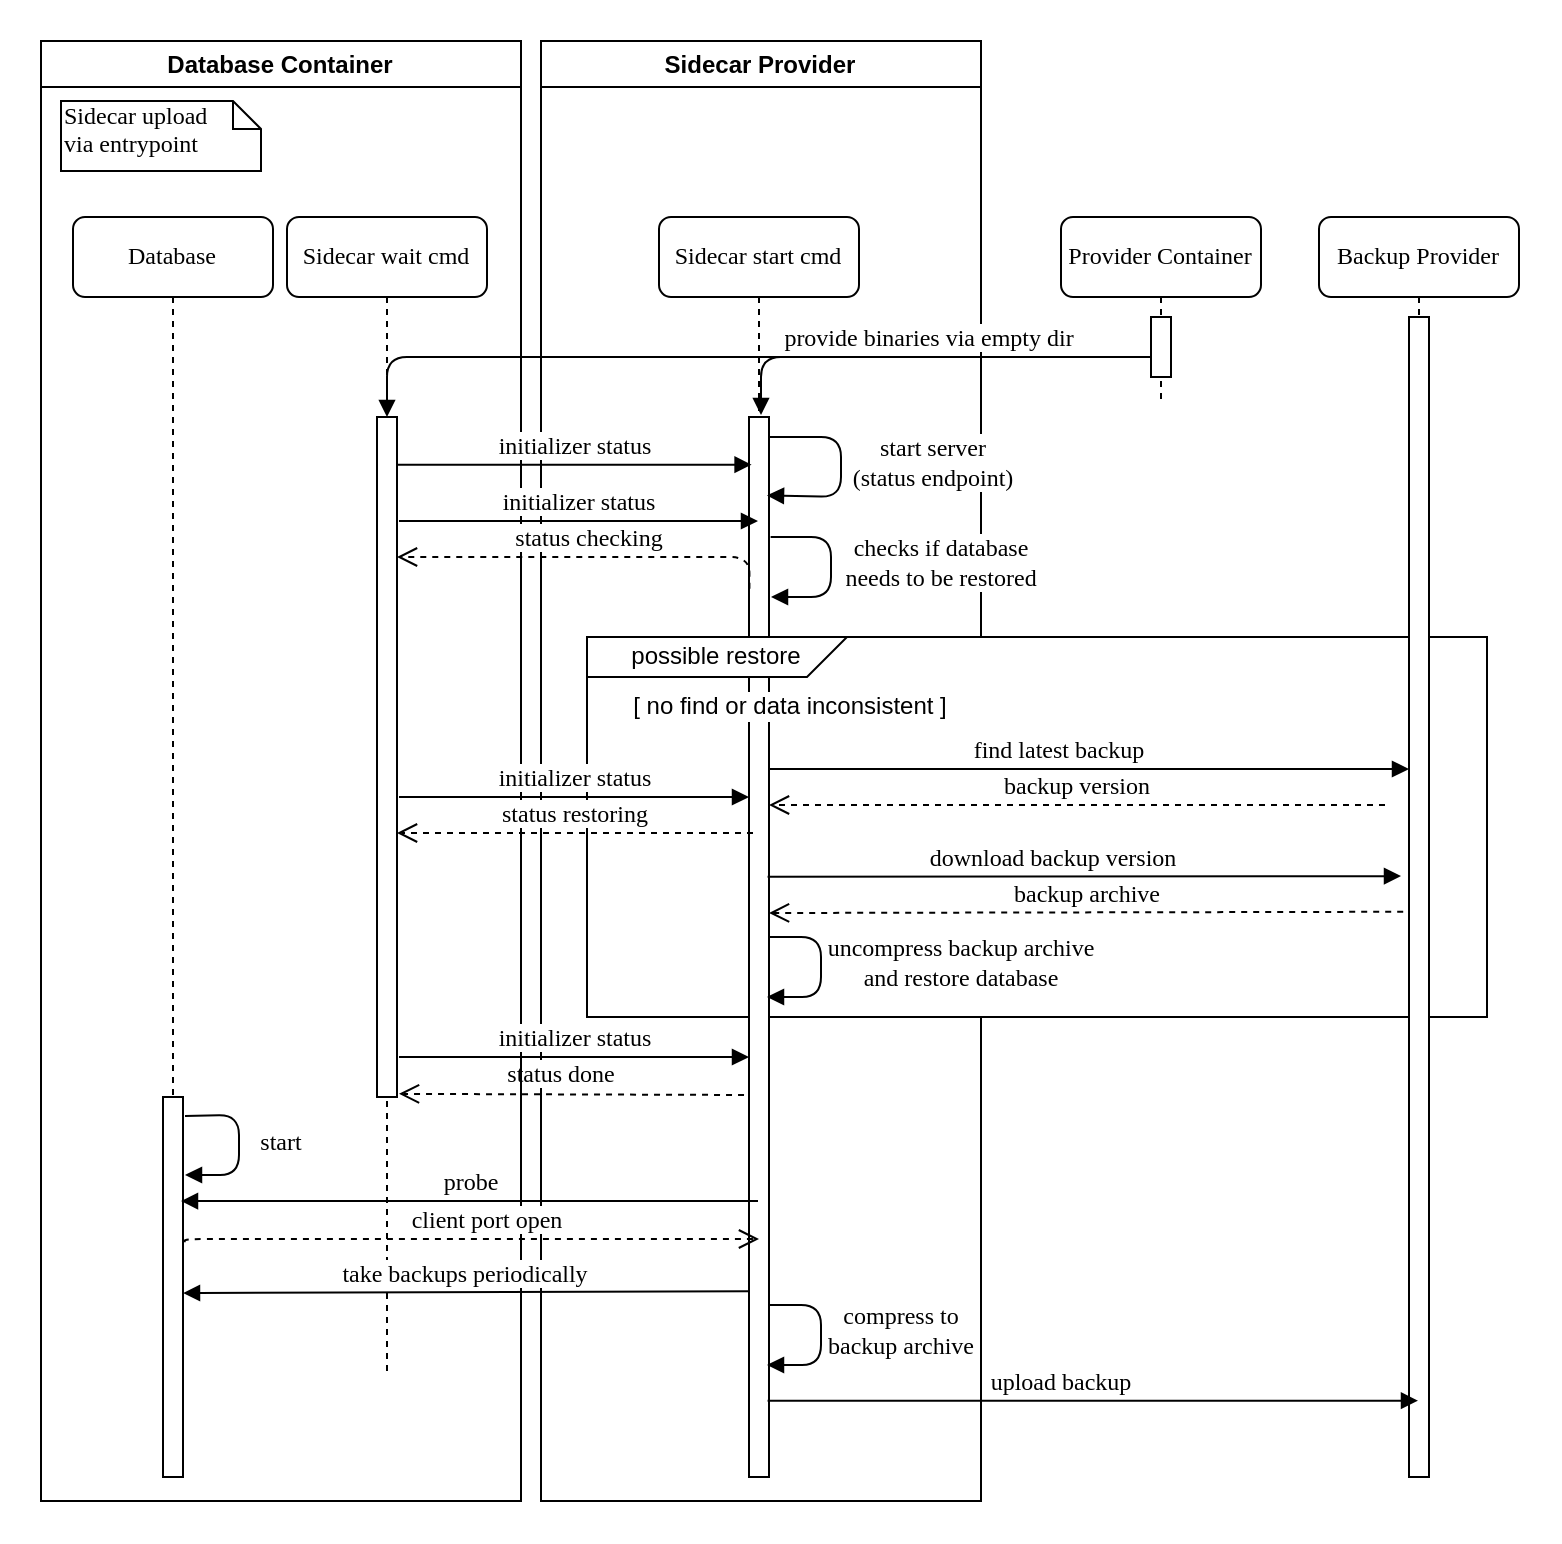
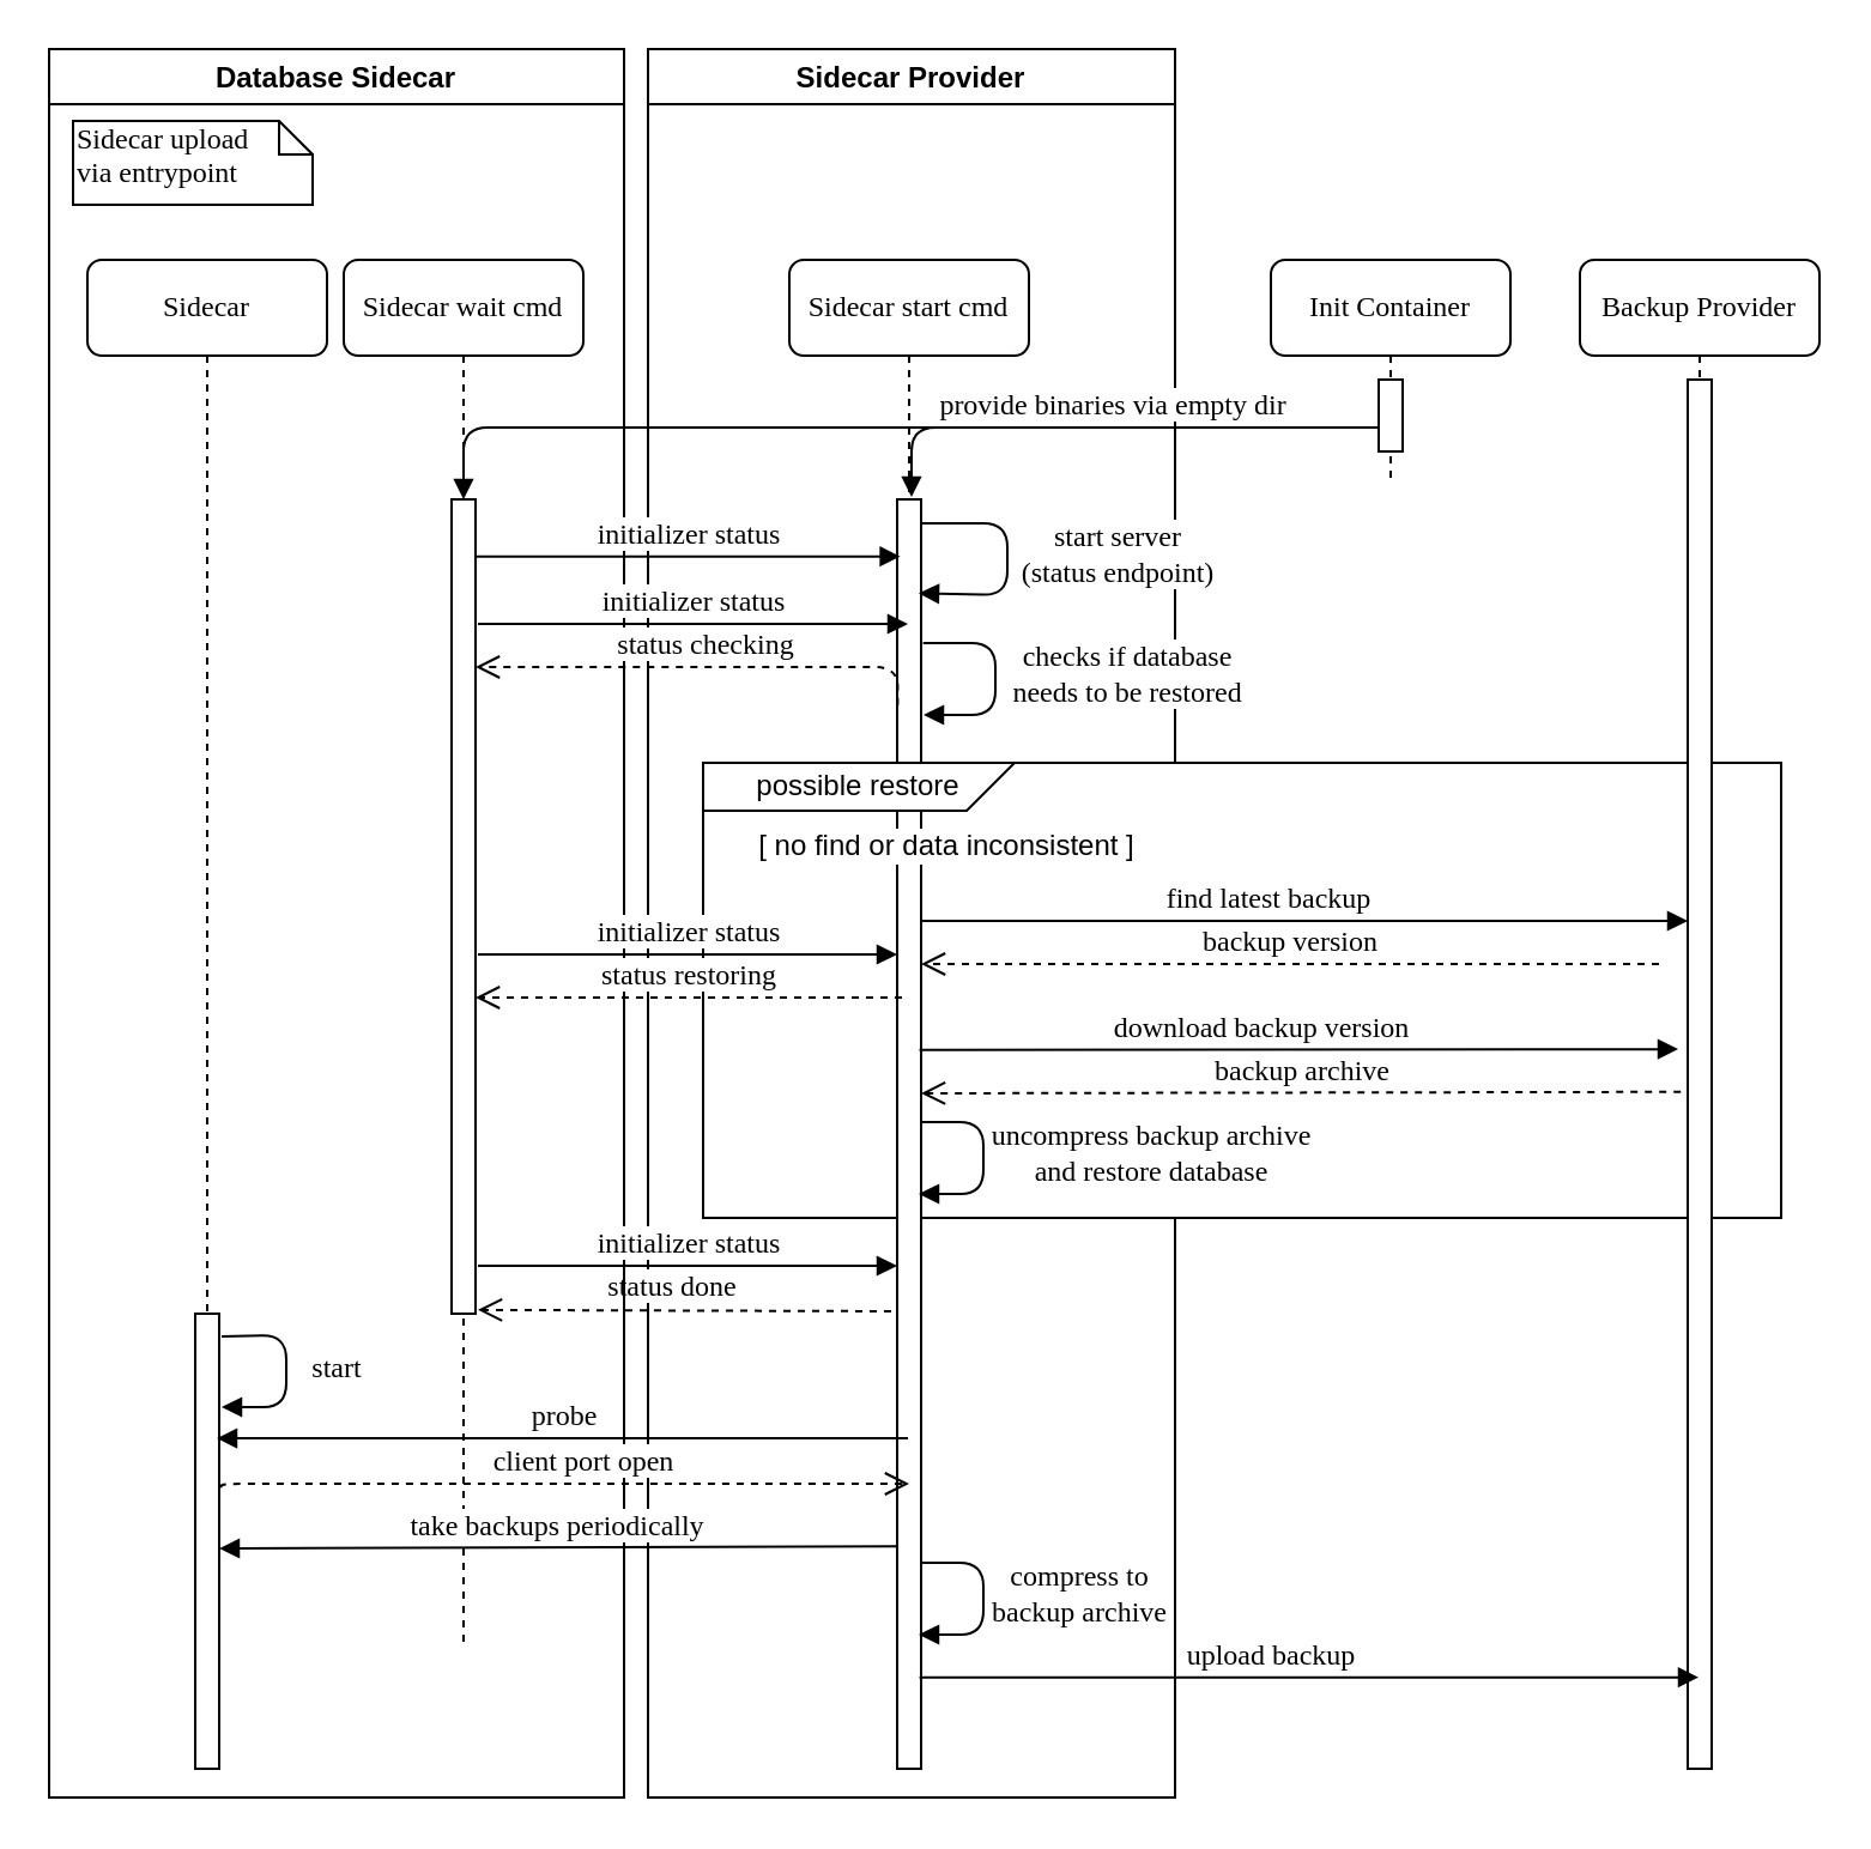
  <mxCell id="0" />
  <mxCell id="1" parent="0" />
  <mxCell id="2" value="Sidecar Provider" style="swimlane;labelBackgroundColor=#ffffff;" vertex="1" parent="1"><mxGeometry x="270" y="20" width="220" height="730" as="geometry" /></mxCell>
  <mxCell id="3" value="status done" style="html=1;verticalAlign=bottom;endArrow=open;dashed=1;endSize=8;labelBackgroundColor=#ffffff;fontFamily=Verdana;fontSize=12;edgeStyle=elbowEdgeStyle;elbow=vertical;exitX=-0.048;exitY=0.474;exitDx=0;exitDy=0;exitPerimeter=0;fontColor=#000000;" edge="1" parent="2"><mxGeometry x="0.061" relative="1" as="geometry"><mxPoint x="-71" y="526" as="targetPoint" /><Array as="points"><mxPoint x="144" y="526.43" /></Array><mxPoint x="101.52" y="526.99" as="sourcePoint" /><mxPoint as="offset" /></mxGeometry></mxCell>
  <mxCell id="4" value="" style="rounded=0;whiteSpace=wrap;html=1;" vertex="1" parent="1"><mxGeometry x="293" y="318" width="450" height="190" as="geometry" /></mxCell>
  <mxCell id="5" value="Sidecar start cmd" style="shape=umlLifeline;perimeter=lifelinePerimeter;whiteSpace=wrap;html=1;container=1;collapsible=0;recursiveResize=0;outlineConnect=0;rounded=1;shadow=0;comic=0;labelBackgroundColor=#ffffff;strokeWidth=1;fontFamily=Verdana;fontSize=12;align=center;" parent="1" vertex="1"><mxGeometry x="329" y="108" width="100" height="630" as="geometry" /></mxCell>
  <mxCell id="6" value="" style="html=1;points=[];perimeter=orthogonalPerimeter;rounded=0;shadow=0;comic=0;labelBackgroundColor=none;strokeWidth=1;fontFamily=Verdana;fontSize=12;align=center;" parent="5" vertex="1"><mxGeometry x="45" y="100" width="10" height="530" as="geometry" /></mxCell>
  <mxCell id="7" value="find latest backup" style="html=1;verticalAlign=bottom;endArrow=block;labelBackgroundColor=none;fontFamily=Verdana;fontSize=12;" edge="1" parent="5" target="19"><mxGeometry x="-0.094" relative="1" as="geometry"><mxPoint x="55" y="276.0" as="sourcePoint" /><mxPoint x="375" y="276.0" as="targetPoint" /><Array as="points" /><mxPoint as="offset" /></mxGeometry></mxCell>
  <mxCell id="8" value="start server &lt;br&gt;(status endpoint)" style="html=1;verticalAlign=bottom;endArrow=block;labelBackgroundColor=#ffffff;fontFamily=Verdana;fontSize=12;entryX=0.9;entryY=0.074;entryDx=0;entryDy=0;entryPerimeter=0;" edge="1" parent="5" source="6" target="6"><mxGeometry x="0.349" y="50" relative="1" as="geometry"><mxPoint x="9.81" y="110.0" as="sourcePoint" /><mxPoint x="9.81" y="370" as="targetPoint" /><Array as="points"><mxPoint x="91" y="110" /><mxPoint x="91" y="140" /></Array><mxPoint x="50" y="-50" as="offset" /></mxGeometry></mxCell>
  <mxCell id="9" value="uncompress backup archive&lt;br&gt;and restore database" style="html=1;verticalAlign=bottom;endArrow=block;labelBackgroundColor=none;fontFamily=Verdana;fontSize=12;" edge="1" parent="5" source="6"><mxGeometry x="0.357" y="-70" relative="1" as="geometry"><mxPoint x="10.81" y="360.0" as="sourcePoint" /><mxPoint x="54" y="390" as="targetPoint" /><Array as="points"><mxPoint x="81" y="360" /><mxPoint x="81" y="390" /></Array><mxPoint x="70" y="70" as="offset" /></mxGeometry></mxCell>
- <mxCell id="10" value="Provider Container" style="shape=umlLifeline;perimeter=lifelinePerimeter;whiteSpace=wrap;html=1;container=1;collapsible=0;recursiveResize=0;outlineConnect=0;rounded=1;shadow=0;comic=0;labelBackgroundColor=none;strokeWidth=1;fontFamily=Verdana;fontSize=12;align=center;" parent="1" vertex="1"><mxGeometry x="530" y="108" width="100" height="92" as="geometry" /></mxCell>
+ <mxCell id="10" value="Init Container" style="shape=umlLifeline;perimeter=lifelinePerimeter;whiteSpace=wrap;html=1;container=1;collapsible=0;recursiveResize=0;outlineConnect=0;rounded=1;shadow=0;comic=0;labelBackgroundColor=none;strokeWidth=1;fontFamily=Verdana;fontSize=12;align=center;" parent="1" vertex="1"><mxGeometry x="530" y="108" width="100" height="92" as="geometry" /></mxCell>
  <mxCell id="11" value="" style="html=1;points=[];perimeter=orthogonalPerimeter;rounded=0;shadow=0;comic=0;labelBackgroundColor=none;strokeWidth=1;fontFamily=Verdana;fontSize=12;align=center;" parent="10" vertex="1"><mxGeometry x="45" y="50" width="10" height="30" as="geometry" /></mxCell>
  <mxCell id="12" value="Sidecar wait cmd" style="shape=umlLifeline;perimeter=lifelinePerimeter;whiteSpace=wrap;html=1;container=1;collapsible=0;recursiveResize=0;outlineConnect=0;rounded=1;shadow=0;comic=0;labelBackgroundColor=none;strokeWidth=1;fontFamily=Verdana;fontSize=12;align=center;" parent="1" vertex="1"><mxGeometry x="143" y="108" width="100" height="580" as="geometry" /></mxCell>
  <mxCell id="13" value="" style="html=1;points=[];perimeter=orthogonalPerimeter;rounded=0;shadow=0;comic=0;labelBackgroundColor=none;strokeWidth=1;fontFamily=Verdana;fontSize=12;align=center;" parent="12" vertex="1"><mxGeometry x="45" y="100" width="10" height="340" as="geometry" /></mxCell>
  <mxCell id="14" value="provide binaries via empty dir" style="html=1;verticalAlign=bottom;endArrow=block;labelBackgroundColor=#ffffff;fontFamily=Verdana;fontSize=12;edgeStyle=elbowEdgeStyle;elbow=vertical;" parent="1" source="11" target="13" edge="1"><mxGeometry x="-0.462" relative="1" as="geometry"><mxPoint x="503" y="192" as="sourcePoint" /><Array as="points"><mxPoint x="493" y="178" /></Array><mxPoint x="263" y="198" as="targetPoint" /><mxPoint as="offset" /></mxGeometry></mxCell>
  <mxCell id="15" value="" style="html=1;verticalAlign=bottom;endArrow=block;labelBackgroundColor=none;fontFamily=Verdana;fontSize=12;edgeStyle=elbowEdgeStyle;elbow=vertical;" edge="1" parent="1"><mxGeometry x="0.108" y="-17" relative="1" as="geometry"><mxPoint x="503" y="178" as="sourcePoint" /><Array as="points"><mxPoint x="413" y="178" /></Array><mxPoint x="380" y="207" as="targetPoint" /><mxPoint as="offset" /></mxGeometry></mxCell>
  <mxCell id="16" value="checks if database &lt;br&gt;needs to be restored" style="html=1;verticalAlign=bottom;endArrow=block;labelBackgroundColor=#ffffff;fontFamily=Verdana;fontSize=12;" edge="1" parent="1"><mxGeometry x="0.335" y="-55" relative="1" as="geometry"><mxPoint x="384.81" y="268" as="sourcePoint" /><mxPoint x="385" y="298" as="targetPoint" /><Array as="points"><mxPoint x="415" y="268" /><mxPoint x="415" y="298" /></Array><mxPoint x="55" y="55" as="offset" /></mxGeometry></mxCell>
  <mxCell id="17" value="possible restore" style="shape=card;whiteSpace=wrap;html=1;rotation=0;flipV=1;flipH=1;" vertex="1" parent="1"><mxGeometry x="293" y="318" width="130" height="20" as="geometry" /></mxCell>
  <mxCell id="18" value="Backup Provider" style="shape=umlLifeline;perimeter=lifelinePerimeter;whiteSpace=wrap;html=1;container=1;collapsible=0;recursiveResize=0;outlineConnect=0;rounded=1;shadow=0;comic=0;labelBackgroundColor=none;strokeWidth=1;fontFamily=Verdana;fontSize=12;align=center;" vertex="1" parent="1"><mxGeometry x="659" y="108" width="100" height="622" as="geometry" /></mxCell>
  <mxCell id="19" value="" style="html=1;points=[];perimeter=orthogonalPerimeter;rounded=0;shadow=0;comic=0;labelBackgroundColor=none;strokeWidth=1;fontFamily=Verdana;fontSize=12;align=center;" vertex="1" parent="18"><mxGeometry x="45" y="50" width="10" height="580" as="geometry" /></mxCell>
  <mxCell id="20" value="backup version" style="html=1;verticalAlign=bottom;endArrow=open;dashed=1;endSize=8;labelBackgroundColor=none;fontFamily=Verdana;fontSize=12;edgeStyle=elbowEdgeStyle;elbow=vertical;" edge="1" parent="1" target="6"><mxGeometry relative="1" as="geometry"><mxPoint x="400" y="402" as="targetPoint" /><Array as="points"><mxPoint x="548" y="402" /></Array><mxPoint x="692" y="402" as="sourcePoint" /></mxGeometry></mxCell>
  <mxCell id="21" value="download backup version" style="html=1;verticalAlign=bottom;endArrow=block;labelBackgroundColor=#ffffff;fontFamily=Verdana;fontSize=12;exitX=0.929;exitY=0.511;exitDx=0;exitDy=0;exitPerimeter=0;entryX=-0.4;entryY=0.482;entryDx=0;entryDy=0;entryPerimeter=0;" edge="1" parent="1" target="19"><mxGeometry x="-0.094" relative="1" as="geometry"><mxPoint x="383.29" y="437.83" as="sourcePoint" /><mxPoint x="687" y="437.83" as="targetPoint" /><Array as="points" /><mxPoint as="offset" /></mxGeometry></mxCell>
  <mxCell id="22" value="backup archive" style="html=1;verticalAlign=bottom;endArrow=open;dashed=1;endSize=8;labelBackgroundColor=#ffffff;fontFamily=Verdana;fontSize=12;edgeStyle=elbowEdgeStyle;elbow=vertical;exitX=-0.29;exitY=0.511;exitDx=0;exitDy=0;exitPerimeter=0;" edge="1" parent="1"><mxGeometry relative="1" as="geometry"><mxPoint x="384" y="456" as="targetPoint" /><Array as="points" /><mxPoint x="701.1" y="455.38" as="sourcePoint" /></mxGeometry></mxCell>
- <mxCell id="23" value="Database Container" style="swimlane;labelBackgroundColor=#ffffff;" vertex="1" parent="1"><mxGeometry x="20" y="20" width="240" height="730" as="geometry" /></mxCell>
+ <mxCell id="23" value="Database Sidecar" style="swimlane;labelBackgroundColor=#ffffff;" vertex="1" parent="1"><mxGeometry x="20" y="20" width="240" height="730" as="geometry" /></mxCell>
  <mxCell id="24" value="Sidecar upload &lt;br&gt;via entrypoint" style="shape=note;whiteSpace=wrap;html=1;size=14;verticalAlign=top;align=left;spacingTop=-6;rounded=0;shadow=0;comic=0;labelBackgroundColor=none;strokeWidth=1;fontFamily=Verdana;fontSize=12" parent="23" vertex="1"><mxGeometry x="10" y="30" width="100" height="35" as="geometry" /></mxCell>
  <mxCell id="25" value="initializer status" style="html=1;verticalAlign=bottom;endArrow=block;labelBackgroundColor=#ffffff;fontFamily=Verdana;fontSize=12;" edge="1" parent="1" target="6"><mxGeometry relative="1" as="geometry"><mxPoint x="199" y="398" as="sourcePoint" /><mxPoint x="327" y="398" as="targetPoint" /></mxGeometry></mxCell>
  <mxCell id="26" value="initializer status" style="html=1;verticalAlign=bottom;endArrow=block;labelBackgroundColor=#ffffff;fontFamily=Verdana;fontSize=12;" edge="1" parent="1" target="6"><mxGeometry relative="1" as="geometry"><mxPoint x="199" y="528" as="sourcePoint" /><mxPoint x="327" y="528" as="targetPoint" /></mxGeometry></mxCell>
  <mxCell id="27" value="initializer status" style="html=1;verticalAlign=bottom;endArrow=block;labelBackgroundColor=#ffffff;fontFamily=Verdana;fontSize=12;entryX=0.129;entryY=0.045;entryDx=0;entryDy=0;entryPerimeter=0;" parent="1" source="13" target="6" edge="1"><mxGeometry relative="1" as="geometry"><mxPoint x="201" y="228" as="sourcePoint" /><mxPoint x="326" y="228" as="targetPoint" /></mxGeometry></mxCell>
  <mxCell id="28" value="status checking" style="html=1;verticalAlign=bottom;endArrow=open;dashed=1;endSize=8;labelBackgroundColor=#ffffff;fontFamily=Verdana;fontSize=12;edgeStyle=elbowEdgeStyle;elbow=vertical;exitX=0.021;exitY=0.162;exitDx=0;exitDy=0;exitPerimeter=0;" parent="1" source="6" edge="1"><mxGeometry relative="1" as="geometry"><mxPoint x="198" y="278" as="targetPoint" /><Array as="points"><mxPoint x="223" y="278" /></Array><mxPoint x="323" y="278" as="sourcePoint" /></mxGeometry></mxCell>
  <mxCell id="29" value="initializer status" style="html=1;verticalAlign=bottom;endArrow=block;labelBackgroundColor=#ffffff;fontFamily=Verdana;fontSize=12;" edge="1" parent="1" target="5"><mxGeometry relative="1" as="geometry"><mxPoint x="199" y="260" as="sourcePoint" /><mxPoint x="327" y="260" as="targetPoint" /></mxGeometry></mxCell>
  <mxCell id="30" value="[ no find or data inconsistent ]" style="text;html=1;strokeColor=none;fillColor=none;align=center;verticalAlign=middle;whiteSpace=wrap;rounded=0;labelBackgroundColor=#ffffff;" vertex="1" parent="1"><mxGeometry x="300" y="343" width="190" height="20" as="geometry" /></mxCell>
  <mxCell id="31" value="status restoring" style="html=1;verticalAlign=bottom;endArrow=open;dashed=1;endSize=8;labelBackgroundColor=#ffffff;fontFamily=Verdana;fontSize=12;edgeStyle=elbowEdgeStyle;elbow=vertical;" edge="1" parent="1"><mxGeometry relative="1" as="geometry"><mxPoint x="198" y="416" as="targetPoint" /><Array as="points"><mxPoint x="223" y="416" /></Array><mxPoint x="376" y="416" as="sourcePoint" /></mxGeometry></mxCell>
- <mxCell id="32" value="Database" style="shape=umlLifeline;perimeter=lifelinePerimeter;whiteSpace=wrap;html=1;container=1;collapsible=0;recursiveResize=0;outlineConnect=0;rounded=1;shadow=0;comic=0;labelBackgroundColor=none;strokeWidth=1;fontFamily=Verdana;fontSize=12;align=center;" vertex="1" parent="1"><mxGeometry x="36" y="108" width="100" height="630" as="geometry" /></mxCell>
+ <mxCell id="32" value="Sidecar" style="shape=umlLifeline;perimeter=lifelinePerimeter;whiteSpace=wrap;html=1;container=1;collapsible=0;recursiveResize=0;outlineConnect=0;rounded=1;shadow=0;comic=0;labelBackgroundColor=none;strokeWidth=1;fontFamily=Verdana;fontSize=12;align=center;" vertex="1" parent="1"><mxGeometry x="36" y="108" width="100" height="630" as="geometry" /></mxCell>
  <mxCell id="33" value="" style="html=1;points=[];perimeter=orthogonalPerimeter;rounded=0;shadow=0;comic=0;labelBackgroundColor=none;strokeWidth=1;fontFamily=Verdana;fontSize=12;align=center;" vertex="1" parent="32"><mxGeometry x="45" y="440" width="10" height="190" as="geometry" /></mxCell>
  <mxCell id="34" value="start" style="html=1;verticalAlign=bottom;endArrow=block;labelBackgroundColor=none;fontFamily=Verdana;fontSize=12;exitX=0.9;exitY=0.592;exitDx=0;exitDy=0;exitPerimeter=0;" edge="1" parent="1"><mxGeometry x="0.357" y="-22" relative="1" as="geometry"><mxPoint x="92" y="557.48" as="sourcePoint" /><mxPoint x="92" y="587" as="targetPoint" /><Array as="points"><mxPoint x="119" y="557" /><mxPoint x="119" y="587" /></Array><mxPoint x="21" y="15" as="offset" /></mxGeometry></mxCell>
  <mxCell id="35" value="probe" style="html=1;verticalAlign=bottom;endArrow=block;labelBackgroundColor=#ffffff;fontFamily=Verdana;fontSize=12;entryX=0.9;entryY=0.554;entryDx=0;entryDy=0;entryPerimeter=0;" edge="1" parent="1" source="5"><mxGeometry relative="1" as="geometry"><mxPoint x="360" y="600" as="sourcePoint" /><mxPoint x="90" y="600.02" as="targetPoint" /></mxGeometry></mxCell>
  <mxCell id="36" value="client port open" style="html=1;verticalAlign=bottom;endArrow=open;dashed=1;endSize=8;labelBackgroundColor=#ffffff;fontFamily=Verdana;fontSize=12;edgeStyle=elbowEdgeStyle;elbow=vertical;exitX=1.086;exitY=0.566;exitDx=0;exitDy=0;exitPerimeter=0;fontColor=#000000;" edge="1" parent="1"><mxGeometry x="0.061" relative="1" as="geometry"><mxPoint x="379" y="619" as="targetPoint" /><Array as="points"><mxPoint x="90" y="619" /></Array><mxPoint x="91.86" y="620.58" as="sourcePoint" /><mxPoint as="offset" /></mxGeometry></mxCell>
  <mxCell id="37" value="take backups periodically" style="html=1;verticalAlign=bottom;endArrow=block;labelBackgroundColor=#ffffff;fontFamily=Verdana;fontSize=12;entryX=0.9;entryY=0.554;entryDx=0;entryDy=0;entryPerimeter=0;exitX=-0.1;exitY=0.889;exitDx=0;exitDy=0;exitPerimeter=0;" edge="1" parent="1"><mxGeometry relative="1" as="geometry"><mxPoint x="374" y="645.16" as="sourcePoint" /><mxPoint x="91" y="646.02" as="targetPoint" /></mxGeometry></mxCell>
  <mxCell id="38" value="compress to &lt;br&gt;backup archive" style="html=1;verticalAlign=bottom;endArrow=block;labelBackgroundColor=none;fontFamily=Verdana;fontSize=12;" edge="1" parent="1"><mxGeometry x="0.349" y="-40" relative="1" as="geometry"><mxPoint x="384" y="652" as="sourcePoint" /><mxPoint x="383" y="682" as="targetPoint" /><Array as="points"><mxPoint x="410" y="652" /><mxPoint x="410" y="682" /></Array><mxPoint x="40" y="40" as="offset" /></mxGeometry></mxCell>
  <mxCell id="39" value="upload backup" style="html=1;verticalAlign=bottom;endArrow=block;labelBackgroundColor=#ffffff;fontFamily=Verdana;fontSize=12;exitX=0.929;exitY=0.511;exitDx=0;exitDy=0;exitPerimeter=0;" edge="1" parent="1" target="18"><mxGeometry x="-0.094" relative="1" as="geometry"><mxPoint x="383.29" y="699.83" as="sourcePoint" /><mxPoint x="687" y="699.83" as="targetPoint" /><Array as="points" /><mxPoint as="offset" /></mxGeometry></mxCell>
